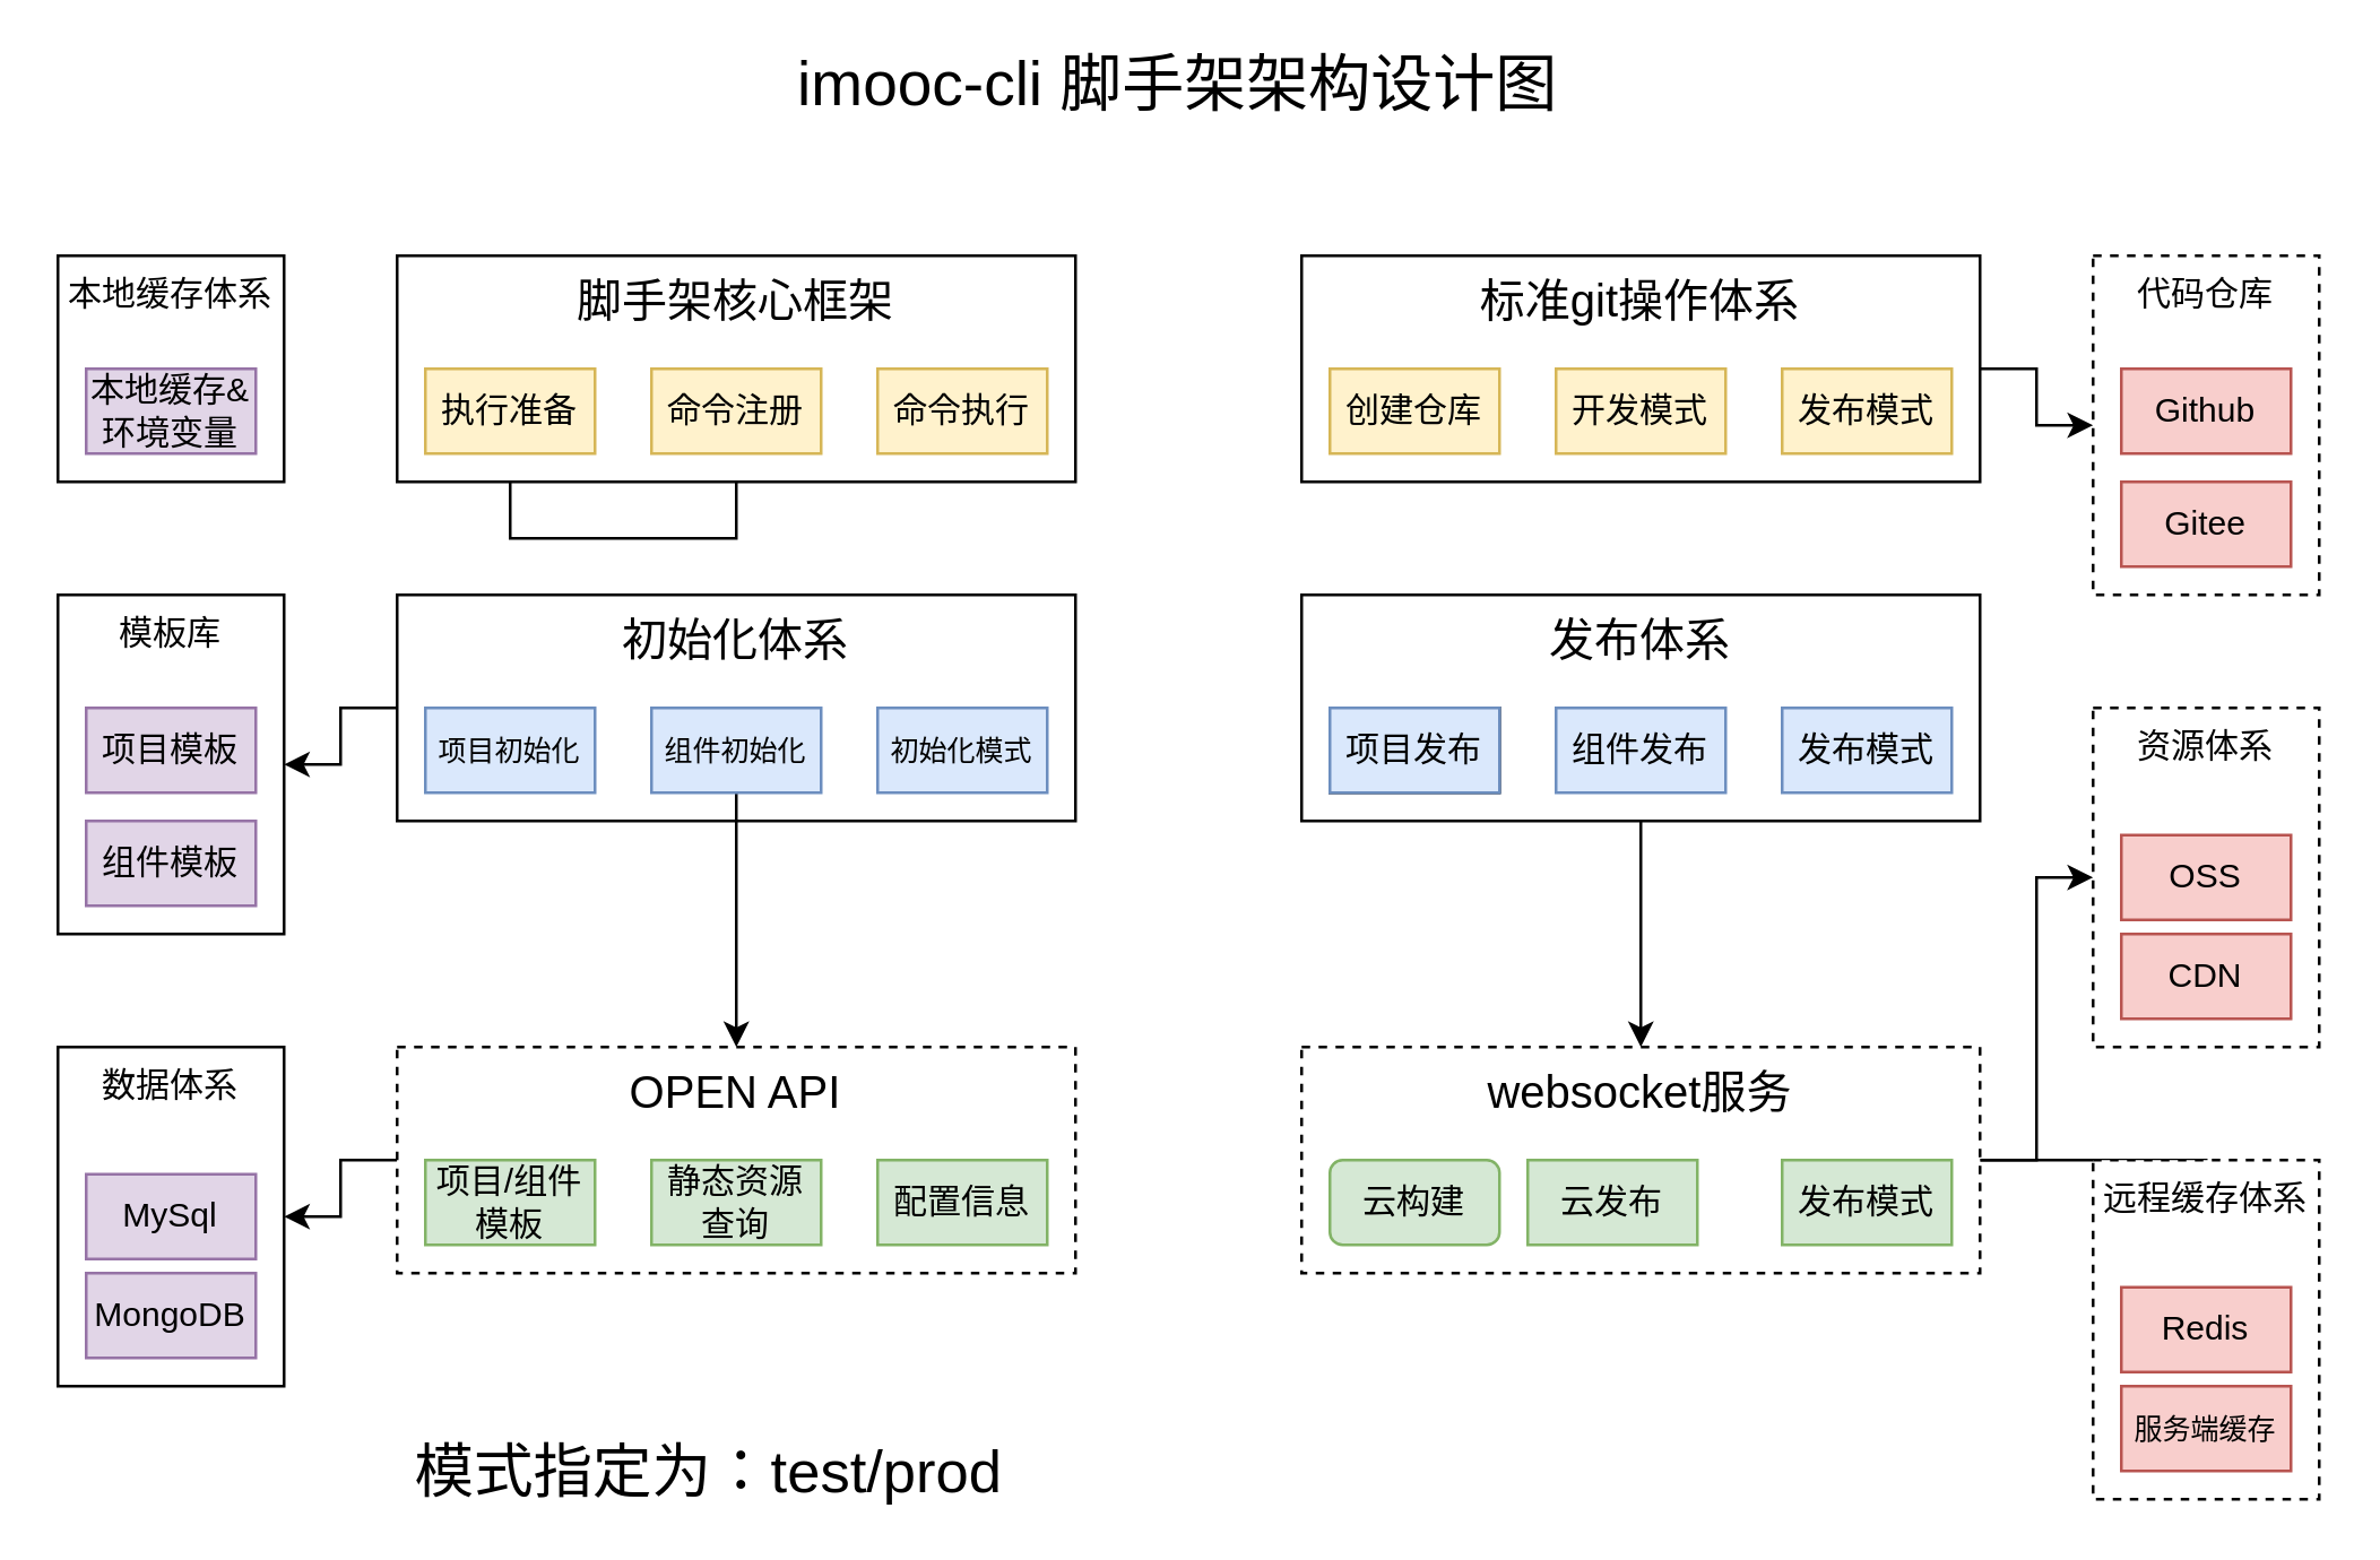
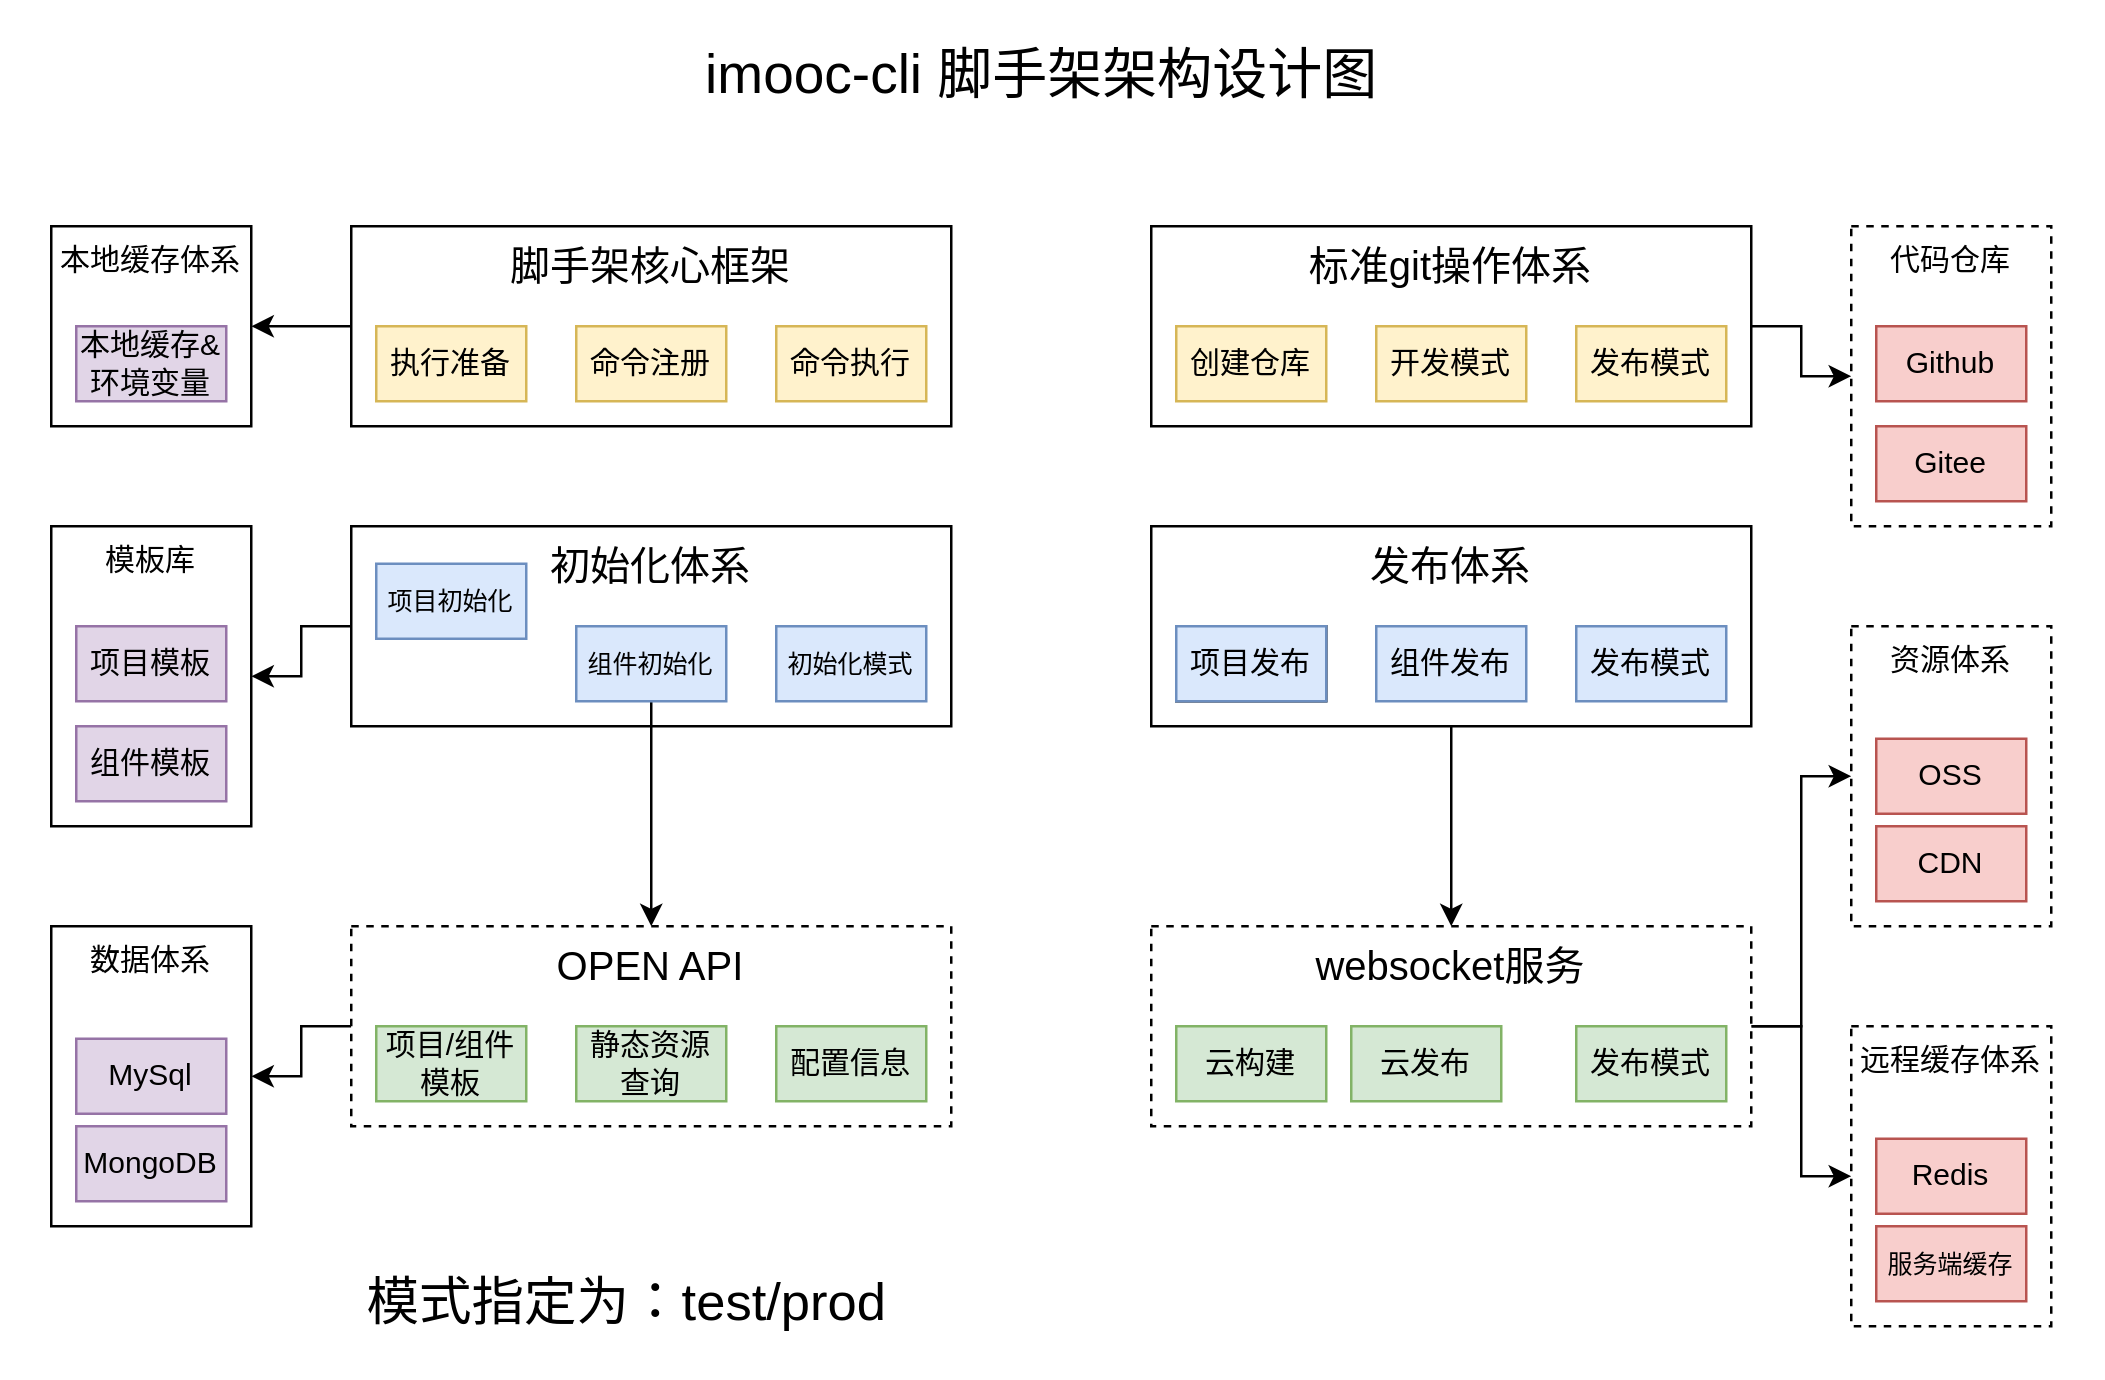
  <mxCell id="0" />
  <mxCell id="1" parent="0" />
  <mxCell id="2" style="edgeStyle=orthogonalEdgeStyle;rounded=0;orthogonalLoop=1;jettySize=auto;html=1;exitX=0;exitY=0.5;exitDx=0;exitDy=0;" parent="1" source="3" target="48" edge="1"><mxGeometry relative="1" as="geometry" /></mxCell>
  <mxCell id="3" value="&lt;font style=&quot;font-size: 16px&quot;&gt;初始化体系&lt;/font&gt;" style="rounded=0;whiteSpace=wrap;html=1;labelPosition=center;verticalLabelPosition=middle;align=center;verticalAlign=top;" parent="1" vertex="1"><mxGeometry x="140" y="210" width="240" height="80" as="geometry" /></mxCell>
  <mxCell id="4" value="&lt;font style=&quot;font-size: 22px&quot;&gt;imooc-cli 脚手架架构设计图&lt;/font&gt;" style="text;html=1;align=center;verticalAlign=middle;resizable=0;points=[];autosize=1;" parent="1" vertex="1"><mxGeometry x="276" y="20" width="280" height="20" as="geometry" /></mxCell>
  <mxCell id="5" style="edgeStyle=orthogonalEdgeStyle;rounded=0;orthogonalLoop=1;jettySize=auto;html=1;exitX=0.5;exitY=1;exitDx=0;exitDy=0;entryX=0.5;entryY=0;entryDx=0;entryDy=0;" parent="1" source="6" target="15" edge="1"><mxGeometry relative="1" as="geometry" /></mxCell>
  <mxCell id="6" value="&lt;font style=&quot;font-size: 16px&quot;&gt;发布体系&lt;/font&gt;" style="rounded=0;whiteSpace=wrap;html=1;labelPosition=center;verticalLabelPosition=middle;align=center;verticalAlign=top;" parent="1" vertex="1"><mxGeometry x="460" y="210" width="240" height="80" as="geometry" /></mxCell>
- <mxCell id="7" style="edgeStyle=orthogonalEdgeStyle;rounded=0;orthogonalLoop=1;jettySize=auto;html=1;" parent="1" source="8" target="16" edge="1"><mxGeometry relative="1" as="geometry" /></mxCell>
+ <mxCell id="7" style="edgeStyle=orthogonalEdgeStyle;rounded=0;orthogonalLoop=1;jettySize=auto;html=1;entryX=1;entryY=0.5;entryDx=0;entryDy=0;" parent="1" source="8" target="46" edge="1"><mxGeometry relative="1" as="geometry" /></mxCell>
  <mxCell id="8" value="&lt;font style=&quot;font-size: 16px&quot;&gt;脚手架核心框架&lt;/font&gt;" style="rounded=0;whiteSpace=wrap;html=1;labelPosition=center;verticalLabelPosition=middle;align=center;verticalAlign=top;" parent="1" vertex="1"><mxGeometry x="140" y="90" width="240" height="80" as="geometry" /></mxCell>
  <mxCell id="9" style="edgeStyle=orthogonalEdgeStyle;rounded=0;orthogonalLoop=1;jettySize=auto;html=1;exitX=1;exitY=0.5;exitDx=0;exitDy=0;entryX=0;entryY=0.5;entryDx=0;entryDy=0;" parent="1" source="10" target="37" edge="1"><mxGeometry relative="1" as="geometry" /></mxCell>
  <mxCell id="10" value="&lt;font style=&quot;font-size: 16px&quot;&gt;标准git操作体系&lt;/font&gt;" style="rounded=0;whiteSpace=wrap;html=1;labelPosition=center;verticalLabelPosition=middle;align=center;verticalAlign=top;" parent="1" vertex="1"><mxGeometry x="460" y="90" width="240" height="80" as="geometry" /></mxCell>
  <mxCell id="11" style="edgeStyle=orthogonalEdgeStyle;rounded=0;orthogonalLoop=1;jettySize=auto;html=1;exitX=0;exitY=0.5;exitDx=0;exitDy=0;entryX=1;entryY=0.5;entryDx=0;entryDy=0;" parent="1" source="12" target="49" edge="1"><mxGeometry relative="1" as="geometry" /></mxCell>
  <mxCell id="12" value="&lt;font style=&quot;font-size: 16px&quot;&gt;OPEN API&lt;/font&gt;" style="rounded=0;whiteSpace=wrap;html=1;labelPosition=center;verticalLabelPosition=middle;align=center;verticalAlign=top;dashed=1;" parent="1" vertex="1"><mxGeometry x="140" y="370" width="240" height="80" as="geometry" /></mxCell>
- <mxCell id="13" style="edgeStyle=orthogonalEdgeStyle;rounded=0;orthogonalLoop=1;jettySize=auto;html=1;exitX=1;exitY=0.5;exitDx=0;exitDy=0;" parent="1" source="15" target="44" edge="1"><mxGeometry relative="1" as="geometry" /></mxCell>
+ <mxCell id="13" style="edgeStyle=orthogonalEdgeStyle;rounded=0;orthogonalLoop=1;jettySize=auto;html=1;exitX=1;exitY=0.5;exitDx=0;exitDy=0;entryX=0;entryY=0.5;entryDx=0;entryDy=0;" parent="1" source="15" target="41" edge="1"><mxGeometry relative="1" as="geometry" /></mxCell>
  <mxCell id="14" style="edgeStyle=orthogonalEdgeStyle;rounded=0;orthogonalLoop=1;jettySize=auto;html=1;exitX=1;exitY=0.5;exitDx=0;exitDy=0;" parent="1" source="15" target="40" edge="1"><mxGeometry relative="1" as="geometry" /></mxCell>
  <mxCell id="15" value="&lt;font style=&quot;font-size: 16px&quot;&gt;websocket服务&lt;/font&gt;" style="rounded=0;whiteSpace=wrap;html=1;labelPosition=center;verticalLabelPosition=middle;align=center;verticalAlign=top;dashed=1;" parent="1" vertex="1"><mxGeometry x="460" y="370" width="240" height="80" as="geometry" /></mxCell>
  <mxCell id="16" value="执行准备" style="rounded=0;whiteSpace=wrap;html=1;align=center;fillColor=#fff2cc;strokeColor=#d6b656;" parent="1" vertex="1"><mxGeometry x="150" y="130" width="60" height="30" as="geometry" /></mxCell>
  <mxCell id="17" value="命令注册" style="rounded=0;whiteSpace=wrap;html=1;align=center;fillColor=#fff2cc;strokeColor=#d6b656;" parent="1" vertex="1"><mxGeometry x="230" y="130" width="60" height="30" as="geometry" /></mxCell>
  <mxCell id="18" value="命令执行" style="rounded=0;whiteSpace=wrap;html=1;align=center;fillColor=#fff2cc;strokeColor=#d6b656;" parent="1" vertex="1"><mxGeometry x="310" y="130" width="60" height="30" as="geometry" /></mxCell>
  <mxCell id="19" value="创建仓库" style="rounded=0;whiteSpace=wrap;html=1;align=center;fillColor=#fff2cc;strokeColor=#d6b656;" parent="1" vertex="1"><mxGeometry x="470" y="130" width="60" height="30" as="geometry" /></mxCell>
  <mxCell id="20" value="开发模式" style="rounded=0;whiteSpace=wrap;html=1;align=center;fillColor=#fff2cc;strokeColor=#d6b656;" parent="1" vertex="1"><mxGeometry x="550" y="130" width="60" height="30" as="geometry" /></mxCell>
  <mxCell id="21" value="发布模式" style="rounded=0;whiteSpace=wrap;html=1;align=center;fillColor=#fff2cc;strokeColor=#d6b656;" parent="1" vertex="1"><mxGeometry x="630" y="130" width="60" height="30" as="geometry" /></mxCell>
- <mxCell id="22" value="&lt;font style=&quot;font-size: 10px&quot;&gt;项目初始化&lt;/font&gt;" style="rounded=0;whiteSpace=wrap;html=1;align=center;fillColor=#dae8fc;strokeColor=#6c8ebf;" parent="1" vertex="1"><mxGeometry x="150" y="250" width="60" height="30" as="geometry" /></mxCell>
+ <mxCell id="22" value="&lt;font style=&quot;font-size: 10px&quot;&gt;项目初始化&lt;/font&gt;" style="rounded=0;whiteSpace=wrap;html=1;align=center;fillColor=#dae8fc;strokeColor=#6c8ebf;" parent="1" vertex="1"><mxGeometry x="150" y="225" width="60" height="30" as="geometry" /></mxCell>
  <mxCell id="23" style="edgeStyle=orthogonalEdgeStyle;rounded=0;orthogonalLoop=1;jettySize=auto;html=1;entryX=0.5;entryY=0;entryDx=0;entryDy=0;" parent="1" source="24" target="12" edge="1"><mxGeometry relative="1" as="geometry" /></mxCell>
  <mxCell id="24" value="&lt;font style=&quot;font-size: 10px&quot;&gt;组件初始化&lt;/font&gt;" style="rounded=0;whiteSpace=wrap;html=1;align=center;fillColor=#dae8fc;strokeColor=#6c8ebf;" parent="1" vertex="1"><mxGeometry x="230" y="250" width="60" height="30" as="geometry" /></mxCell>
  <mxCell id="25" value="&lt;font style=&quot;font-size: 10px&quot;&gt;初始化模式&lt;/font&gt;" style="rounded=0;whiteSpace=wrap;html=1;align=center;fillColor=#dae8fc;strokeColor=#6c8ebf;" parent="1" vertex="1"><mxGeometry x="310" y="250" width="60" height="30" as="geometry" /></mxCell>
  <mxCell id="26" value="" style="rounded=0;whiteSpace=wrap;html=1;align=center;" parent="1" vertex="1"><mxGeometry x="470" y="250" width="60" height="30" as="geometry" /></mxCell>
  <mxCell id="27" value="组件发布" style="rounded=0;whiteSpace=wrap;html=1;align=center;fillColor=#dae8fc;strokeColor=#6c8ebf;" parent="1" vertex="1"><mxGeometry x="550" y="250" width="60" height="30" as="geometry" /></mxCell>
  <mxCell id="28" value="发布模式" style="rounded=0;whiteSpace=wrap;html=1;align=center;fillColor=#dae8fc;strokeColor=#6c8ebf;" parent="1" vertex="1"><mxGeometry x="630" y="250" width="60" height="30" as="geometry" /></mxCell>
  <mxCell id="29" value="项目/组件模板" style="rounded=0;whiteSpace=wrap;html=1;align=center;fillColor=#d5e8d4;strokeColor=#82b366;" parent="1" vertex="1"><mxGeometry x="150" y="410" width="60" height="30" as="geometry" /></mxCell>
  <mxCell id="30" value="静态资源查询" style="rounded=0;whiteSpace=wrap;html=1;align=center;fillColor=#d5e8d4;strokeColor=#82b366;" parent="1" vertex="1"><mxGeometry x="230" y="410" width="60" height="30" as="geometry" /></mxCell>
  <mxCell id="31" value="配置信息" style="rounded=0;whiteSpace=wrap;html=1;align=center;fillColor=#d5e8d4;strokeColor=#82b366;" parent="1" vertex="1"><mxGeometry x="310" y="410" width="60" height="30" as="geometry" /></mxCell>
- <mxCell id="32" value="云构建" style="whiteSpace=wrap;html=1;align=center;fillColor=#d5e8d4;strokeColor=#82b366;rounded=1;" parent="1" vertex="1"><mxGeometry x="470" y="410" width="60" height="30" as="geometry" /></mxCell>
+ <mxCell id="32" value="云构建" style="rounded=0;whiteSpace=wrap;html=1;align=center;fillColor=#d5e8d4;strokeColor=#82b366;" parent="1" vertex="1"><mxGeometry x="470" y="410" width="60" height="30" as="geometry" /></mxCell>
  <mxCell id="33" value="云发布" style="rounded=0;whiteSpace=wrap;html=1;align=center;fillColor=#d5e8d4;strokeColor=#82b366;" parent="1" vertex="1"><mxGeometry x="540" y="410" width="60" height="30" as="geometry" /></mxCell>
  <mxCell id="34" value="发布模式" style="rounded=0;whiteSpace=wrap;html=1;align=center;fillColor=#d5e8d4;strokeColor=#82b366;" parent="1" vertex="1"><mxGeometry x="630" y="410" width="60" height="30" as="geometry" /></mxCell>
  <mxCell id="35" value="&lt;font style=&quot;font-size: 21px&quot;&gt;模式指定为：test/prod&lt;/font&gt;" style="text;html=1;align=center;verticalAlign=middle;resizable=0;points=[];autosize=1;" parent="1" vertex="1"><mxGeometry x="140" y="510" width="220" height="20" as="geometry" /></mxCell>
  <mxCell id="36" value="项目发布" style="rounded=0;whiteSpace=wrap;html=1;align=center;fillColor=#dae8fc;strokeColor=#6c8ebf;" parent="1" vertex="1"><mxGeometry x="470" y="250" width="60" height="30" as="geometry" /></mxCell>
  <mxCell id="37" value="代码仓库" style="rounded=0;whiteSpace=wrap;html=1;align=center;verticalAlign=top;dashed=1;" parent="1" vertex="1"><mxGeometry x="740" y="90" width="80" height="120" as="geometry" /></mxCell>
  <mxCell id="38" value="Github" style="rounded=0;whiteSpace=wrap;html=1;align=center;fillColor=#f8cecc;strokeColor=#b85450;" parent="1" vertex="1"><mxGeometry x="750" y="130" width="60" height="30" as="geometry" /></mxCell>
  <mxCell id="39" value="Gitee" style="rounded=0;whiteSpace=wrap;html=1;align=center;fillColor=#f8cecc;strokeColor=#b85450;" parent="1" vertex="1"><mxGeometry x="750" y="170" width="60" height="30" as="geometry" /></mxCell>
  <mxCell id="40" value="资源体系" style="rounded=0;whiteSpace=wrap;html=1;align=center;verticalAlign=top;dashed=1;" parent="1" vertex="1"><mxGeometry x="740" y="250" width="80" height="120" as="geometry" /></mxCell>
  <mxCell id="41" value="远程缓存体系" style="rounded=0;whiteSpace=wrap;html=1;align=center;verticalAlign=top;dashed=1;" parent="1" vertex="1"><mxGeometry x="740" y="410" width="80" height="120" as="geometry" /></mxCell>
  <mxCell id="42" value="OSS" style="rounded=0;whiteSpace=wrap;html=1;align=center;fillColor=#f8cecc;strokeColor=#b85450;" parent="1" vertex="1"><mxGeometry x="750" y="295" width="60" height="30" as="geometry" /></mxCell>
  <mxCell id="43" value="CDN" style="rounded=0;whiteSpace=wrap;html=1;align=center;fillColor=#f8cecc;strokeColor=#b85450;" parent="1" vertex="1"><mxGeometry x="750" y="330" width="60" height="30" as="geometry" /></mxCell>
  <mxCell id="44" value="Redis" style="rounded=0;whiteSpace=wrap;html=1;align=center;fillColor=#f8cecc;strokeColor=#b85450;" parent="1" vertex="1"><mxGeometry x="750" y="455" width="60" height="30" as="geometry" /></mxCell>
  <mxCell id="45" value="&lt;font style=&quot;font-size: 10px&quot;&gt;服务端缓存&lt;/font&gt;" style="rounded=0;whiteSpace=wrap;html=1;align=center;fillColor=#f8cecc;strokeColor=#b85450;" parent="1" vertex="1"><mxGeometry x="750" y="490" width="60" height="30" as="geometry" /></mxCell>
  <mxCell id="46" value="本地缓存体系" style="rounded=0;whiteSpace=wrap;html=1;align=center;verticalAlign=top;" parent="1" vertex="1"><mxGeometry x="20" y="90" width="80" height="80" as="geometry" /></mxCell>
  <mxCell id="47" value="本地缓存&amp;amp;环境变量" style="rounded=0;whiteSpace=wrap;html=1;align=center;fillColor=#e1d5e7;strokeColor=#9673a6;" parent="1" vertex="1"><mxGeometry x="30" y="130" width="60" height="30" as="geometry" /></mxCell>
  <mxCell id="48" value="模板库" style="rounded=0;whiteSpace=wrap;html=1;align=center;verticalAlign=top;" parent="1" vertex="1"><mxGeometry x="20" y="210" width="80" height="120" as="geometry" /></mxCell>
  <mxCell id="49" value="数据体系" style="rounded=0;whiteSpace=wrap;html=1;align=center;verticalAlign=top;" parent="1" vertex="1"><mxGeometry x="20" y="370" width="80" height="120" as="geometry" /></mxCell>
  <mxCell id="50" value="项目模板" style="rounded=0;whiteSpace=wrap;html=1;align=center;fillColor=#e1d5e7;strokeColor=#9673a6;" parent="1" vertex="1"><mxGeometry x="30" y="250" width="60" height="30" as="geometry" /></mxCell>
  <mxCell id="51" value="MySql" style="rounded=0;whiteSpace=wrap;html=1;align=center;fillColor=#e1d5e7;strokeColor=#9673a6;" parent="1" vertex="1"><mxGeometry x="30" y="415" width="60" height="30" as="geometry" /></mxCell>
  <mxCell id="52" value="组件模板" style="rounded=0;whiteSpace=wrap;html=1;align=center;fillColor=#e1d5e7;strokeColor=#9673a6;" parent="1" vertex="1"><mxGeometry x="30" y="290" width="60" height="30" as="geometry" /></mxCell>
  <mxCell id="53" value="MongoDB" style="rounded=0;whiteSpace=wrap;html=1;align=center;fillColor=#e1d5e7;strokeColor=#9673a6;" parent="1" vertex="1"><mxGeometry x="30" y="450" width="60" height="30" as="geometry" /></mxCell>
